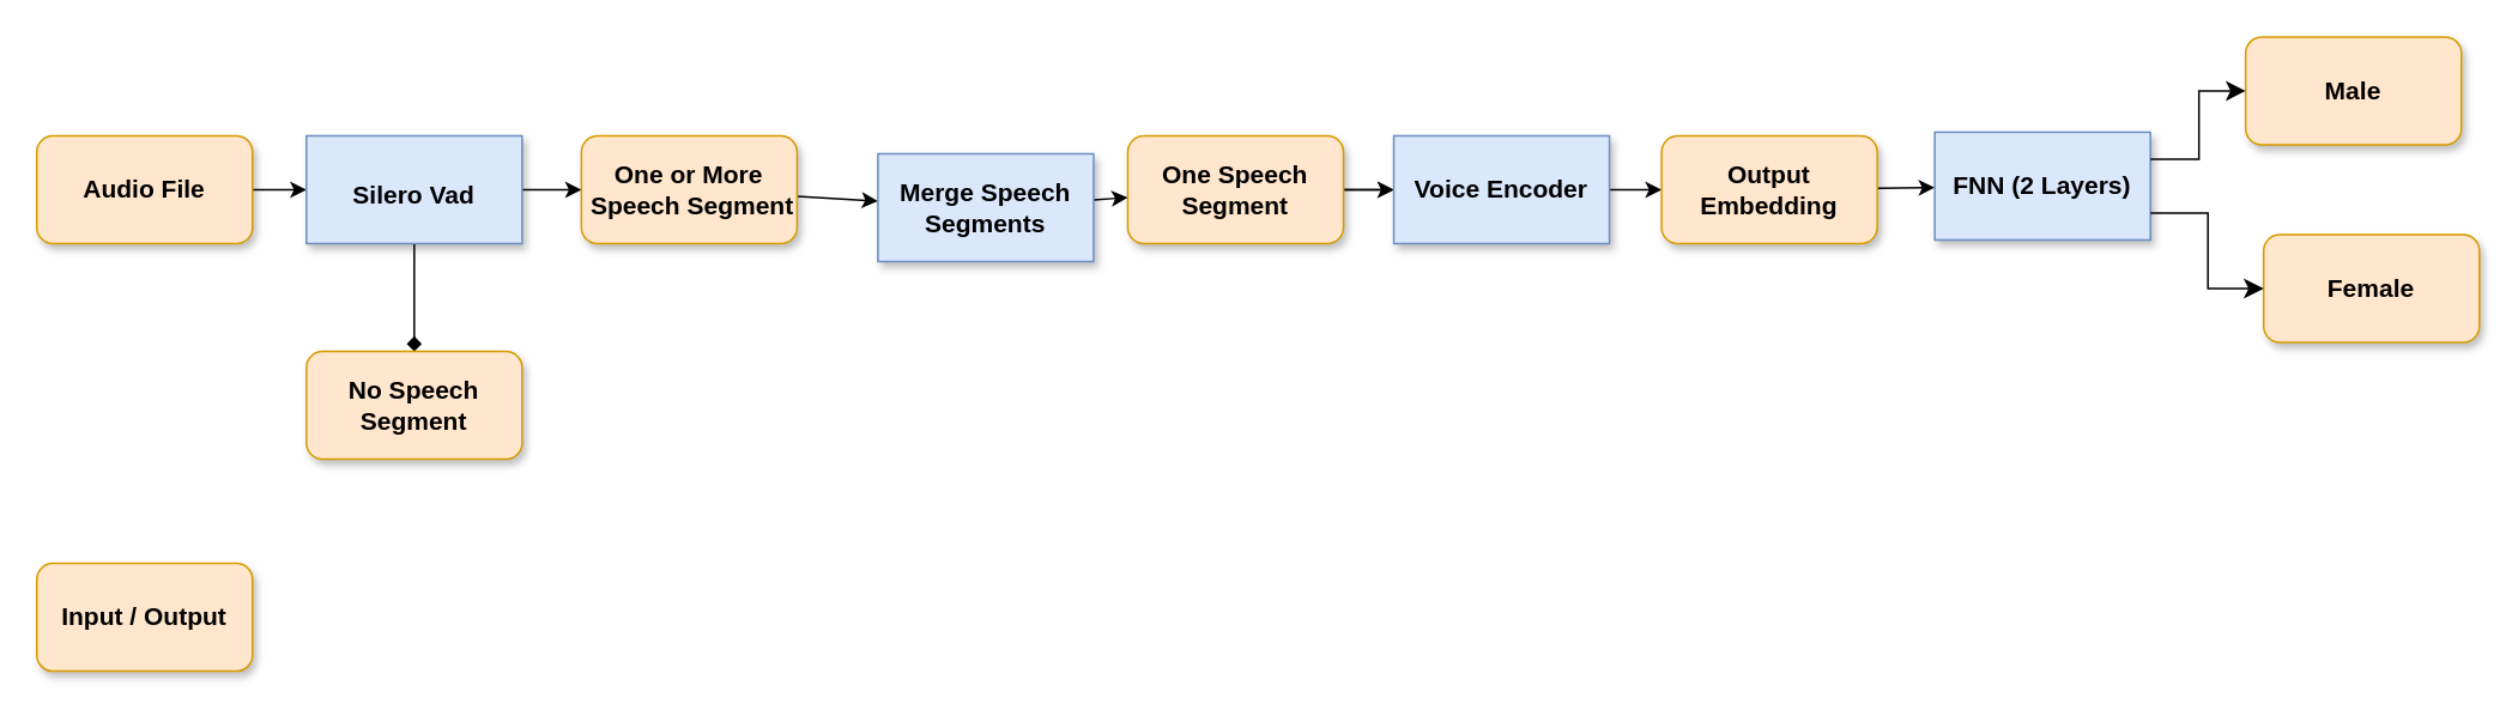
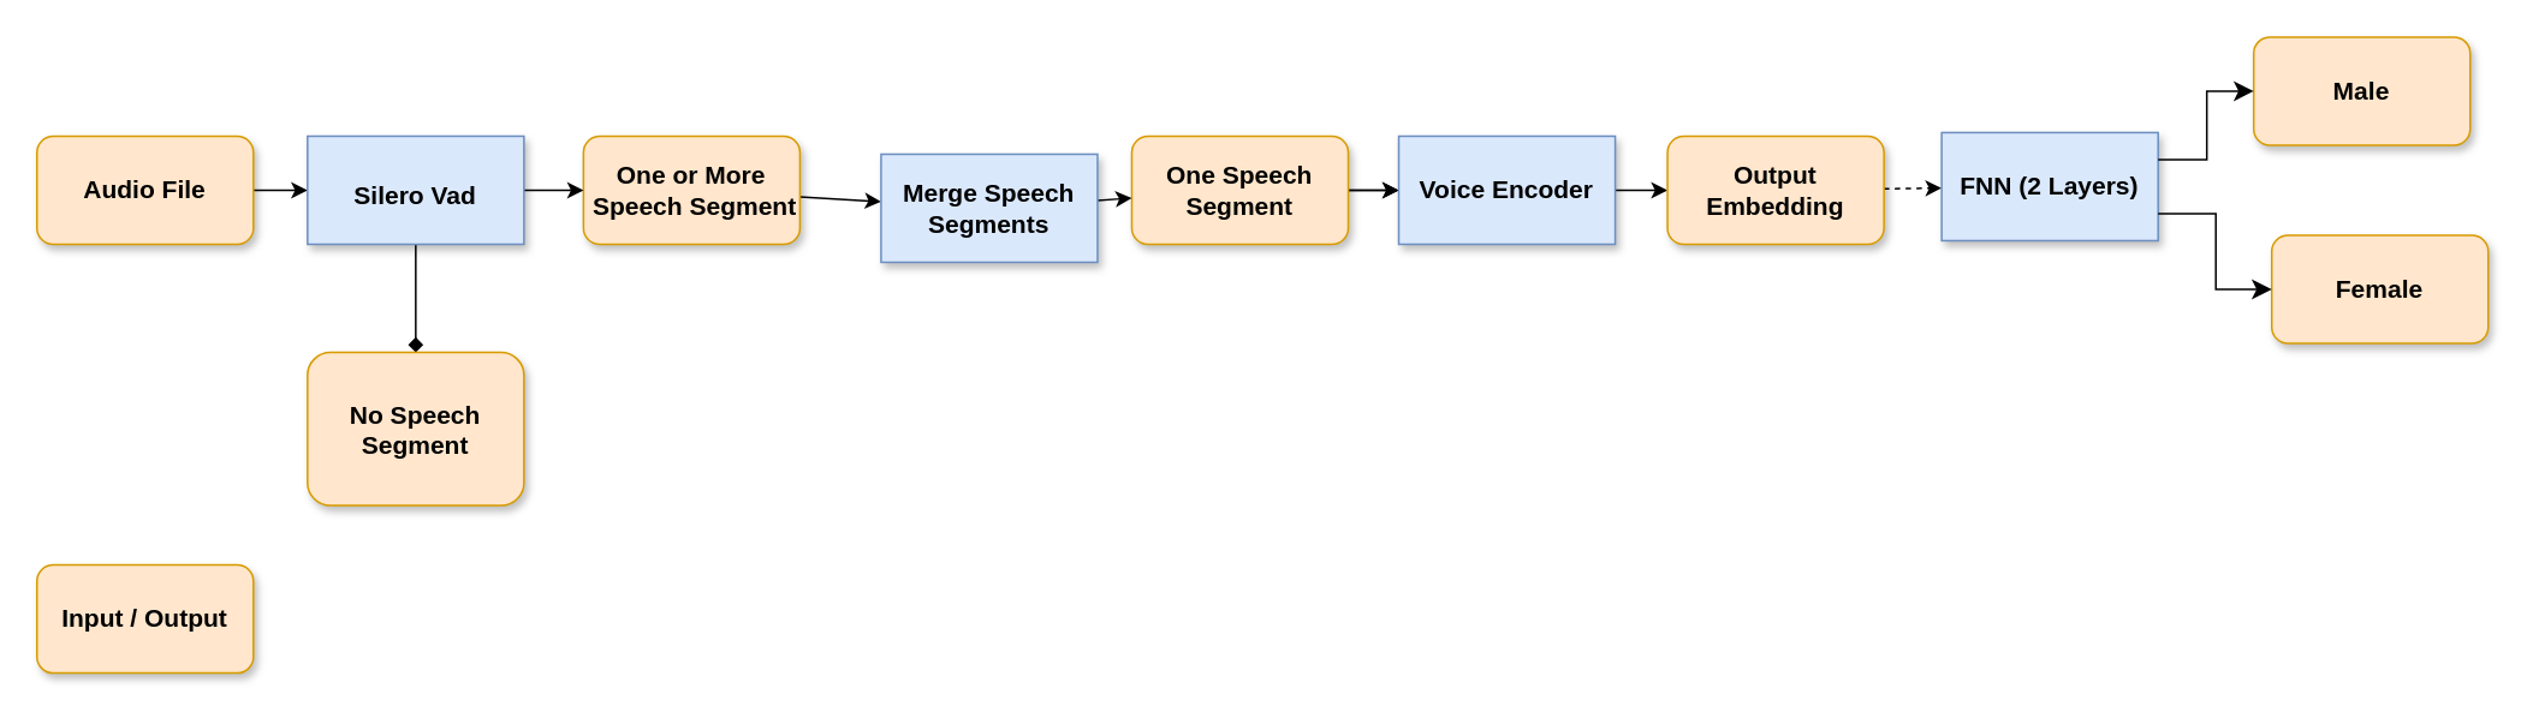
  <mxCell id="0" />
  <mxCell id="1" parent="0" />
  <mxCell id="2" value="" style="edgeStyle=none;html=1;" parent="1" source="3" target="8" edge="1"><mxGeometry relative="1" as="geometry" /></mxCell>
  <mxCell id="3" value="&lt;b&gt;&lt;font style=&quot;font-size: 14px;&quot;&gt;Audio File&lt;/font&gt;&lt;/b&gt;" style="rounded=1;whiteSpace=wrap;html=1;fillColor=#ffe6cc;strokeColor=#d79b00;gradientColor=none;glass=0;shadow=1;" parent="1" vertex="1"><mxGeometry x="20" y="75" width="120" height="60" as="geometry" /></mxCell>
  <mxCell id="4" value="" style="edgeStyle=none;html=1;" parent="1" source="5" target="23" edge="1"><mxGeometry relative="1" as="geometry" /></mxCell>
  <mxCell id="5" value="&lt;font style=&quot;font-size: 14px;&quot;&gt;&lt;b style=&quot;&quot;&gt;One or More&lt;/b&gt;&lt;/font&gt;&lt;div&gt;&lt;font style=&quot;font-size: 14px;&quot;&gt;&lt;b style=&quot;&quot;&gt;&amp;nbsp;Speech Segment&lt;/b&gt;&lt;/font&gt;&lt;/div&gt;" style="rounded=1;whiteSpace=wrap;html=1;shadow=1;glass=0;strokeColor=#d79b00;align=center;verticalAlign=middle;fontFamily=Helvetica;fontSize=12;fontColor=default;fillColor=#ffe6cc;gradientColor=none;" parent="1" vertex="1"><mxGeometry x="323" y="75" width="120" height="60" as="geometry" /></mxCell>
  <mxCell id="6" value="" style="edgeStyle=none;html=1;endArrow=diamond;" parent="1" source="8" target="9" edge="1"><mxGeometry relative="1" as="geometry" /></mxCell>
  <mxCell id="7" value="" style="edgeStyle=none;html=1;" parent="1" source="8" target="5" edge="1"><mxGeometry relative="1" as="geometry" /></mxCell>
  <mxCell id="8" value="&lt;h1&gt;&lt;b&gt;&lt;font style=&quot;font-size: 14px;&quot;&gt;Silero Vad&lt;/font&gt;&lt;/b&gt;&lt;/h1&gt;" style="rounded=0;whiteSpace=wrap;html=1;fillColor=#dae8fc;strokeColor=#6c8ebf;shadow=1;" parent="1" vertex="1"><mxGeometry x="170" y="75" width="120" height="60" as="geometry" /></mxCell>
- <mxCell id="9" value="&lt;font style=&quot;font-size: 14px;&quot;&gt;&lt;b&gt;No Speech Segment&lt;/b&gt;&lt;/font&gt;" style="rounded=1;whiteSpace=wrap;html=1;shadow=1;glass=0;strokeColor=#d79b00;align=center;verticalAlign=middle;fontFamily=Helvetica;fontSize=12;fontColor=default;fillColor=#ffe6cc;gradientColor=none;" parent="1" vertex="1"><mxGeometry x="170" y="195" width="120" height="60" as="geometry" /></mxCell>
+ <mxCell id="9" value="&lt;font style=&quot;font-size: 14px;&quot;&gt;&lt;b&gt;No Speech Segment&lt;/b&gt;&lt;/font&gt;" style="rounded=1;whiteSpace=wrap;html=1;shadow=1;glass=0;strokeColor=#d79b00;align=center;verticalAlign=middle;fontFamily=Helvetica;fontSize=12;fontColor=default;fillColor=#ffe6cc;gradientColor=none;" parent="1" vertex="1"><mxGeometry x="170" y="195" width="120" height="85" as="geometry" /></mxCell>
  <mxCell id="10" value="" style="edgeStyle=none;html=1;" parent="1" source="12" target="14" edge="1"><mxGeometry relative="1" as="geometry" /></mxCell>
  <mxCell id="11" value="" style="edgeStyle=none;html=1;" parent="1" source="12" target="14" edge="1"><mxGeometry relative="1" as="geometry" /></mxCell>
  <mxCell id="12" value="&lt;b&gt;&lt;font style=&quot;font-size: 14px;&quot;&gt;One Speech Segment&lt;/font&gt;&lt;/b&gt;" style="rounded=1;whiteSpace=wrap;html=1;shadow=1;glass=0;strokeColor=#d79b00;align=center;verticalAlign=middle;fontFamily=Helvetica;fontSize=12;fontColor=default;fillColor=#ffe6cc;gradientColor=none;" parent="1" vertex="1"><mxGeometry x="627" y="75" width="120" height="60" as="geometry" /></mxCell>
  <mxCell id="13" value="" style="edgeStyle=none;html=1;" parent="1" source="14" target="16" edge="1"><mxGeometry relative="1" as="geometry" /></mxCell>
  <mxCell id="14" value="&lt;font style=&quot;font-size: 14px;&quot;&gt;&lt;b&gt;Voice Encoder&lt;/b&gt;&lt;/font&gt;" style="rounded=0;whiteSpace=wrap;html=1;shadow=1;strokeColor=#6c8ebf;align=center;verticalAlign=middle;fontFamily=Helvetica;fontSize=12;fontColor=default;fillColor=#dae8fc;" parent="1" vertex="1"><mxGeometry x="775" y="75" width="120" height="60" as="geometry" /></mxCell>
- <mxCell id="15" value="" style="edgeStyle=none;html=1;" parent="1" source="16" target="17" edge="1"><mxGeometry relative="1" as="geometry" /></mxCell>
+ <mxCell id="15" value="" style="edgeStyle=none;html=1;dashed=1;" parent="1" source="16" target="17" edge="1"><mxGeometry relative="1" as="geometry" /></mxCell>
  <mxCell id="16" value="&lt;b&gt;&lt;font style=&quot;font-size: 14px;&quot;&gt;Output Embedding&lt;/font&gt;&lt;/b&gt;" style="rounded=1;whiteSpace=wrap;html=1;shadow=1;glass=0;strokeColor=#d79b00;align=center;verticalAlign=middle;fontFamily=Helvetica;fontSize=12;fontColor=default;fillColor=#ffe6cc;gradientColor=none;" parent="1" vertex="1"><mxGeometry x="924" y="75" width="120" height="60" as="geometry" /></mxCell>
  <mxCell id="17" value="&lt;font style=&quot;font-size: 14px;&quot;&gt;&lt;b&gt;FNN (2 Layers)&lt;/b&gt;&lt;/font&gt;" style="rounded=0;whiteSpace=wrap;html=1;shadow=1;strokeColor=#6c8ebf;align=center;verticalAlign=middle;fontFamily=Helvetica;fontSize=12;fontColor=default;fillColor=#dae8fc;" parent="1" vertex="1"><mxGeometry x="1076" y="73" width="120" height="60" as="geometry" /></mxCell>
  <mxCell id="18" value="&lt;font style=&quot;font-size: 14px;&quot;&gt;&lt;b&gt;Male&lt;/b&gt;&lt;/font&gt;" style="rounded=1;whiteSpace=wrap;html=1;shadow=1;glass=0;strokeColor=#d79b00;align=center;verticalAlign=middle;fontFamily=Helvetica;fontSize=12;fontColor=default;fillColor=#ffe6cc;gradientColor=none;" parent="1" vertex="1"><mxGeometry x="1249" y="20" width="120" height="60" as="geometry" /></mxCell>
  <mxCell id="19" value="&lt;font style=&quot;font-size: 14px;&quot;&gt;&lt;b&gt;Female&lt;/b&gt;&lt;/font&gt;" style="rounded=1;whiteSpace=wrap;html=1;shadow=1;glass=0;strokeColor=#d79b00;align=center;verticalAlign=middle;fontFamily=Helvetica;fontSize=12;fontColor=default;fillColor=#ffe6cc;gradientColor=none;" parent="1" vertex="1"><mxGeometry x="1259" y="130" width="120" height="60" as="geometry" /></mxCell>
  <mxCell id="20" value="" style="edgeStyle=elbowEdgeStyle;elbow=horizontal;endArrow=classic;html=1;curved=0;rounded=0;endSize=8;startSize=8;entryX=0;entryY=0.5;entryDx=0;entryDy=0;exitX=1;exitY=0.25;exitDx=0;exitDy=0;" parent="1" source="17" target="18" edge="1"><mxGeometry width="50" height="50" relative="1" as="geometry"><mxPoint x="1240" y="95" as="sourcePoint" /><mxPoint x="1290" y="45" as="targetPoint" /></mxGeometry></mxCell>
  <mxCell id="21" value="" style="edgeStyle=elbowEdgeStyle;elbow=horizontal;endArrow=classic;html=1;curved=0;rounded=0;endSize=8;startSize=8;entryX=0;entryY=0.5;entryDx=0;entryDy=0;exitX=1;exitY=0.75;exitDx=0;exitDy=0;" parent="1" source="17" target="19" edge="1"><mxGeometry width="50" height="50" relative="1" as="geometry"><mxPoint x="1240" y="100" as="sourcePoint" /><mxPoint x="1310" y="55" as="targetPoint" /></mxGeometry></mxCell>
  <mxCell id="22" value="" style="edgeStyle=none;html=1;" parent="1" source="23" target="12" edge="1"><mxGeometry relative="1" as="geometry" /></mxCell>
  <mxCell id="23" value="&lt;span style=&quot;color: rgb(0, 0, 0);&quot;&gt;&lt;b&gt;&lt;font style=&quot;font-size: 14px;&quot;&gt;Merge Speech Segments&lt;/font&gt;&lt;/b&gt;&lt;/span&gt;" style="rounded=0;whiteSpace=wrap;html=1;shadow=1;strokeColor=#6c8ebf;align=center;verticalAlign=middle;fontFamily=Helvetica;fontSize=12;fontColor=default;fillColor=#dae8fc;" parent="1" vertex="1"><mxGeometry x="488" y="85" width="120" height="60" as="geometry" /></mxCell>
  <mxCell id="24" value="&lt;b&gt;&lt;font style=&quot;font-size: 14px;&quot;&gt;Input / Output&lt;/font&gt;&lt;/b&gt;" style="rounded=1;whiteSpace=wrap;html=1;shadow=1;glass=0;strokeColor=#d79b00;align=center;verticalAlign=middle;fontFamily=Helvetica;fontSize=12;fontColor=default;fillColor=#ffe6cc;gradientColor=none;" parent="1" vertex="1"><mxGeometry x="20" y="313" width="120" height="60" as="geometry" /></mxCell>
